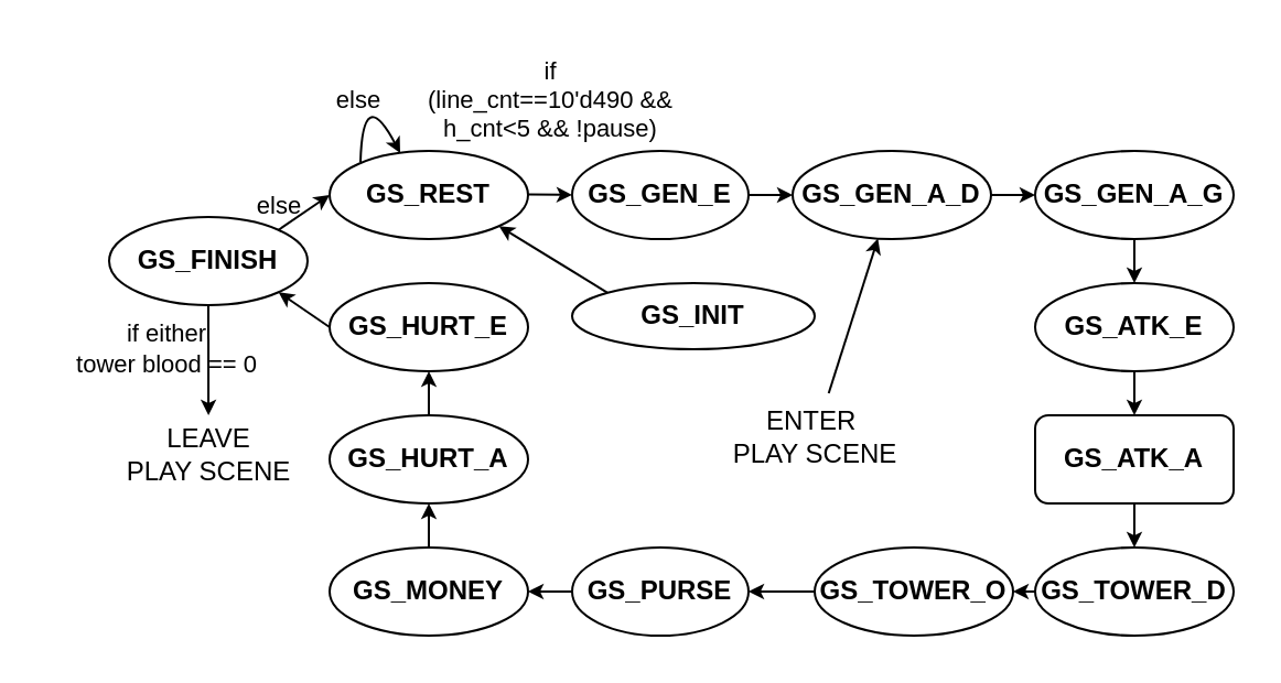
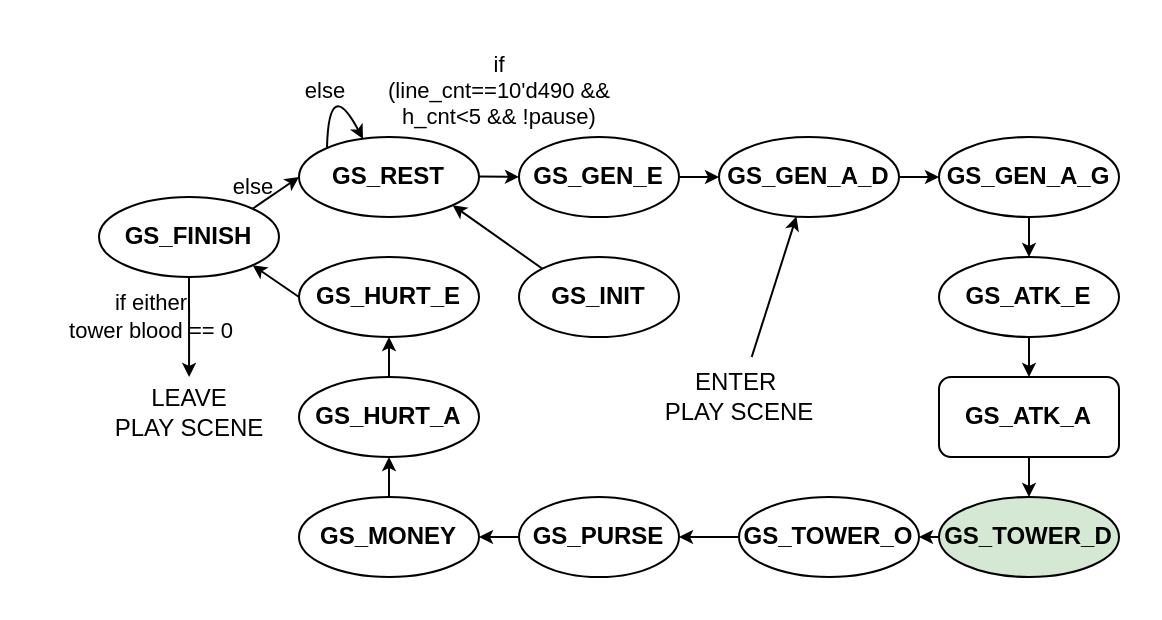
  <mxCell id="0" />
  <mxCell id="1" parent="0" />
  <mxCell id="2" style="edgeStyle=none;shape=connector;rounded=0;orthogonalLoop=1;jettySize=auto;html=1;exitX=0;exitY=0;exitDx=0;exitDy=0;entryX=1;entryY=1;entryDx=0;entryDy=0;strokeColor=default;align=center;verticalAlign=middle;fontFamily=Helvetica;fontSize=11;fontColor=default;labelBackgroundColor=default;startSize=4;endArrow=classic;endSize=4;" parent="1" source="3" target="4" edge="1"><mxGeometry relative="1" as="geometry" /></mxCell>
- <mxCell id="3" value="&lt;b&gt;GS_INIT&lt;/b&gt;" style="ellipse;whiteSpace=wrap;html=1;" parent="1" vertex="1"><mxGeometry x="259" y="128" width="110" height="30" as="geometry" /></mxCell>
+ <mxCell id="3" value="&lt;b&gt;GS_INIT&lt;/b&gt;" style="ellipse;whiteSpace=wrap;html=1;" parent="1" vertex="1"><mxGeometry x="259" y="128" width="80" height="40" as="geometry" /></mxCell>
  <mxCell id="4" value="&lt;b&gt;GS_REST&lt;/b&gt;" style="ellipse;whiteSpace=wrap;html=1;" parent="1" vertex="1"><mxGeometry x="149" y="68" width="90" height="40" as="geometry" /></mxCell>
  <mxCell id="5" style="edgeStyle=none;shape=connector;rounded=0;orthogonalLoop=1;jettySize=auto;html=1;exitX=1;exitY=0.5;exitDx=0;exitDy=0;entryX=0;entryY=0.5;entryDx=0;entryDy=0;strokeColor=default;align=center;verticalAlign=middle;fontFamily=Helvetica;fontSize=11;fontColor=default;labelBackgroundColor=default;startSize=4;endArrow=classic;endSize=4;" parent="1" source="6" target="8" edge="1"><mxGeometry relative="1" as="geometry" /></mxCell>
  <mxCell id="6" value="&lt;b&gt;GS_GEN_E&lt;/b&gt;" style="ellipse;whiteSpace=wrap;html=1;" parent="1" vertex="1"><mxGeometry x="259" y="68" width="80" height="40" as="geometry" /></mxCell>
  <mxCell id="7" style="edgeStyle=none;shape=connector;rounded=0;orthogonalLoop=1;jettySize=auto;html=1;exitX=1;exitY=0.5;exitDx=0;exitDy=0;entryX=0;entryY=0.5;entryDx=0;entryDy=0;strokeColor=default;align=center;verticalAlign=middle;fontFamily=Helvetica;fontSize=11;fontColor=default;labelBackgroundColor=default;startSize=4;endArrow=classic;endSize=4;" parent="1" source="8" target="10" edge="1"><mxGeometry relative="1" as="geometry" /></mxCell>
  <mxCell id="8" value="&lt;b&gt;GS_GEN_A_D&lt;/b&gt;" style="ellipse;whiteSpace=wrap;html=1;" parent="1" vertex="1"><mxGeometry x="359" y="68" width="90" height="40" as="geometry" /></mxCell>
  <mxCell id="9" style="edgeStyle=none;shape=connector;rounded=0;orthogonalLoop=1;jettySize=auto;html=1;exitX=0.5;exitY=1;exitDx=0;exitDy=0;entryX=0.5;entryY=0;entryDx=0;entryDy=0;strokeColor=default;align=center;verticalAlign=middle;fontFamily=Helvetica;fontSize=11;fontColor=default;labelBackgroundColor=default;startSize=4;endArrow=classic;endSize=4;" parent="1" source="10" target="12" edge="1"><mxGeometry relative="1" as="geometry" /></mxCell>
  <mxCell id="10" value="&lt;b&gt;GS_GEN_A_G&lt;/b&gt;" style="ellipse;whiteSpace=wrap;html=1;" parent="1" vertex="1"><mxGeometry x="469" y="68" width="90" height="40" as="geometry" /></mxCell>
  <mxCell id="11" style="edgeStyle=none;shape=connector;rounded=0;orthogonalLoop=1;jettySize=auto;html=1;exitX=0.5;exitY=1;exitDx=0;exitDy=0;entryX=0.5;entryY=0;entryDx=0;entryDy=0;strokeColor=default;align=center;verticalAlign=middle;fontFamily=Helvetica;fontSize=11;fontColor=default;labelBackgroundColor=default;startSize=4;endArrow=classic;endSize=4;" parent="1" source="12" target="14" edge="1"><mxGeometry relative="1" as="geometry" /></mxCell>
  <mxCell id="12" value="&lt;b&gt;GS_ATK_E&lt;/b&gt;" style="ellipse;whiteSpace=wrap;html=1;" parent="1" vertex="1"><mxGeometry x="469" y="128" width="90" height="40" as="geometry" /></mxCell>
  <mxCell id="13" style="edgeStyle=none;shape=connector;rounded=0;orthogonalLoop=1;jettySize=auto;html=1;exitX=0.5;exitY=1;exitDx=0;exitDy=0;strokeColor=default;align=center;verticalAlign=middle;fontFamily=Helvetica;fontSize=11;fontColor=default;labelBackgroundColor=default;startSize=4;endArrow=classic;endSize=4;" parent="1" source="14" target="16" edge="1"><mxGeometry relative="1" as="geometry" /></mxCell>
  <mxCell id="14" value="&lt;b&gt;GS_ATK_A&lt;/b&gt;" style="whiteSpace=wrap;html=1;rounded=1;" parent="1" vertex="1"><mxGeometry x="469" y="188" width="90" height="40" as="geometry" /></mxCell>
  <mxCell id="15" style="edgeStyle=none;shape=connector;rounded=0;orthogonalLoop=1;jettySize=auto;html=1;exitX=0;exitY=0.5;exitDx=0;exitDy=0;entryX=1;entryY=0.5;entryDx=0;entryDy=0;strokeColor=default;align=center;verticalAlign=middle;fontFamily=Helvetica;fontSize=11;fontColor=default;labelBackgroundColor=default;startSize=4;endArrow=classic;endSize=4;" parent="1" source="16" target="18" edge="1"><mxGeometry relative="1" as="geometry" /></mxCell>
- <mxCell id="16" value="&lt;b&gt;GS_TOWER_D&lt;/b&gt;" style="ellipse;whiteSpace=wrap;html=1;" parent="1" vertex="1"><mxGeometry x="469" y="248" width="90" height="40" as="geometry" /></mxCell>
+ <mxCell id="16" value="&lt;b&gt;GS_TOWER_D&lt;/b&gt;" style="ellipse;whiteSpace=wrap;html=1;fillColor=#d5e8d4;" parent="1" vertex="1"><mxGeometry x="469" y="248" width="90" height="40" as="geometry" /></mxCell>
  <mxCell id="17" style="edgeStyle=none;shape=connector;rounded=0;orthogonalLoop=1;jettySize=auto;html=1;exitX=0;exitY=0.5;exitDx=0;exitDy=0;entryX=1;entryY=0.5;entryDx=0;entryDy=0;strokeColor=default;align=center;verticalAlign=middle;fontFamily=Helvetica;fontSize=11;fontColor=default;labelBackgroundColor=default;startSize=4;endArrow=classic;endSize=4;" parent="1" source="18" target="20" edge="1"><mxGeometry relative="1" as="geometry" /></mxCell>
  <mxCell id="18" value="&lt;b&gt;GS_TOWER_O&lt;/b&gt;" style="ellipse;whiteSpace=wrap;html=1;" parent="1" vertex="1"><mxGeometry x="369" y="248" width="90" height="40" as="geometry" /></mxCell>
  <mxCell id="19" style="edgeStyle=none;shape=connector;rounded=0;orthogonalLoop=1;jettySize=auto;html=1;exitX=0;exitY=0.5;exitDx=0;exitDy=0;entryX=1;entryY=0.5;entryDx=0;entryDy=0;strokeColor=default;align=center;verticalAlign=middle;fontFamily=Helvetica;fontSize=11;fontColor=default;labelBackgroundColor=default;startSize=4;endArrow=classic;endSize=4;" parent="1" source="20" target="22" edge="1"><mxGeometry relative="1" as="geometry" /></mxCell>
  <mxCell id="20" value="&lt;b&gt;GS_PURSE&lt;/b&gt;" style="ellipse;whiteSpace=wrap;html=1;" parent="1" vertex="1"><mxGeometry x="259" y="248" width="80" height="40" as="geometry" /></mxCell>
  <mxCell id="21" style="edgeStyle=none;shape=connector;rounded=0;orthogonalLoop=1;jettySize=auto;html=1;exitX=0.5;exitY=0;exitDx=0;exitDy=0;entryX=0.5;entryY=1;entryDx=0;entryDy=0;strokeColor=default;align=center;verticalAlign=middle;fontFamily=Helvetica;fontSize=11;fontColor=default;labelBackgroundColor=default;startSize=4;endArrow=classic;endSize=4;" parent="1" source="22" target="26" edge="1"><mxGeometry relative="1" as="geometry" /></mxCell>
  <mxCell id="22" value="&lt;b&gt;GS_MONEY&lt;/b&gt;" style="ellipse;whiteSpace=wrap;html=1;" parent="1" vertex="1"><mxGeometry x="149" y="248" width="90" height="40" as="geometry" /></mxCell>
  <mxCell id="23" style="edgeStyle=none;shape=connector;rounded=0;orthogonalLoop=1;jettySize=auto;html=1;exitX=0;exitY=0.5;exitDx=0;exitDy=0;entryX=1;entryY=1;entryDx=0;entryDy=0;strokeColor=default;align=center;verticalAlign=middle;fontFamily=Helvetica;fontSize=11;fontColor=default;labelBackgroundColor=default;startSize=4;endArrow=classic;endSize=4;" parent="1" source="24" target="29" edge="1"><mxGeometry relative="1" as="geometry" /></mxCell>
  <mxCell id="24" value="&lt;b&gt;GS_HURT_E&lt;/b&gt;" style="ellipse;whiteSpace=wrap;html=1;" parent="1" vertex="1"><mxGeometry x="149" y="128" width="90" height="40" as="geometry" /></mxCell>
  <mxCell id="25" style="edgeStyle=none;shape=connector;rounded=0;orthogonalLoop=1;jettySize=auto;html=1;exitX=0.5;exitY=0;exitDx=0;exitDy=0;strokeColor=default;align=center;verticalAlign=middle;fontFamily=Helvetica;fontSize=11;fontColor=default;labelBackgroundColor=default;startSize=4;endArrow=classic;endSize=4;" parent="1" source="26" target="24" edge="1"><mxGeometry relative="1" as="geometry" /></mxCell>
  <mxCell id="26" value="&lt;b&gt;GS_HURT_A&lt;/b&gt;" style="ellipse;whiteSpace=wrap;html=1;" parent="1" vertex="1"><mxGeometry x="149" y="188" width="90" height="40" as="geometry" /></mxCell>
  <mxCell id="27" style="edgeStyle=none;shape=connector;rounded=0;orthogonalLoop=1;jettySize=auto;html=1;exitX=1;exitY=0;exitDx=0;exitDy=0;entryX=0;entryY=0.5;entryDx=0;entryDy=0;strokeColor=default;align=center;verticalAlign=middle;fontFamily=Helvetica;fontSize=11;fontColor=default;labelBackgroundColor=default;startSize=4;endArrow=classic;endSize=4;" parent="1" source="29" target="4" edge="1"><mxGeometry relative="1" as="geometry" /></mxCell>
  <mxCell id="28" style="edgeStyle=none;shape=connector;rounded=0;orthogonalLoop=1;jettySize=auto;html=1;exitX=0.5;exitY=1;exitDx=0;exitDy=0;strokeColor=default;align=center;verticalAlign=middle;fontFamily=Helvetica;fontSize=11;fontColor=default;labelBackgroundColor=default;startSize=4;endArrow=classic;endSize=4;" parent="1" source="29" edge="1"><mxGeometry relative="1" as="geometry"><mxPoint x="94.059" y="188" as="targetPoint" /></mxGeometry></mxCell>
  <mxCell id="29" value="&lt;b&gt;GS_FINISH&lt;/b&gt;" style="ellipse;whiteSpace=wrap;html=1;" parent="1" vertex="1"><mxGeometry x="49" y="98" width="90" height="40" as="geometry" /></mxCell>
  <mxCell id="30" value="" style="endArrow=classic;html=1;rounded=0;endSize=4;startSize=4;" parent="1" source="31" target="8" edge="1"><mxGeometry width="50" height="50" relative="1" as="geometry"><mxPoint x="379" y="218" as="sourcePoint" /><mxPoint x="419" y="218" as="targetPoint" /></mxGeometry></mxCell>
  <mxCell id="31" value="ENTER&amp;nbsp;&lt;div&gt;PLAY SCENE&lt;/div&gt;" style="text;html=1;align=center;verticalAlign=middle;resizable=0;points=[];autosize=1;strokeColor=none;fillColor=none;" parent="1" vertex="1"><mxGeometry x="319" y="178" width="100" height="40" as="geometry" /></mxCell>
  <mxCell id="32" value="" style="endArrow=classic;html=1;rounded=0;endSize=4;entryX=0;entryY=0.5;entryDx=0;entryDy=0;" parent="1" target="6" edge="1"><mxGeometry width="50" height="50" relative="1" as="geometry"><mxPoint x="239" y="87.73" as="sourcePoint" /><mxPoint x="249" y="88" as="targetPoint" /></mxGeometry></mxCell>
  <mxCell id="33" style="edgeStyle=none;shape=connector;rounded=0;orthogonalLoop=1;jettySize=auto;html=1;exitX=1;exitY=0;exitDx=0;exitDy=0;strokeColor=default;align=center;verticalAlign=middle;fontFamily=Helvetica;fontSize=11;fontColor=default;labelBackgroundColor=default;startSize=4;endArrow=classic;endSize=4;" parent="1" source="29" target="29" edge="1"><mxGeometry relative="1" as="geometry" /></mxCell>
  <mxCell id="34" value="if either&lt;div&gt;tower blood == 0&lt;/div&gt;" style="text;html=1;align=center;verticalAlign=middle;resizable=0;points=[];autosize=1;strokeColor=none;fillColor=none;fontFamily=Helvetica;fontSize=11;fontColor=default;labelBackgroundColor=none;" parent="1" vertex="1"><mxGeometry x="20" y="138" width="110" height="40" as="geometry" /></mxCell>
  <mxCell id="35" value="LEAVE&lt;div&gt;PLAY SCENE&lt;/div&gt;" style="text;html=1;align=center;verticalAlign=middle;resizable=0;points=[];autosize=1;strokeColor=none;fillColor=none;" parent="1" vertex="1"><mxGeometry x="44" y="186" width="100" height="40" as="geometry" /></mxCell>
  <mxCell id="36" value="else" style="text;html=1;align=center;verticalAlign=middle;resizable=0;points=[];autosize=1;strokeColor=none;fillColor=none;fontFamily=Helvetica;fontSize=11;fontColor=default;labelBackgroundColor=none;" parent="1" vertex="1"><mxGeometry x="106" y="78" width="40" height="30" as="geometry" /></mxCell>
  <mxCell id="37" value="" style="curved=1;endArrow=classic;html=1;rounded=0;strokeColor=default;align=center;verticalAlign=middle;fontFamily=Helvetica;fontSize=11;fontColor=default;labelBackgroundColor=default;startSize=4;endSize=4;" parent="1" edge="1"><mxGeometry width="50" height="50" relative="1" as="geometry"><mxPoint x="163" y="73" as="sourcePoint" /><mxPoint x="181" y="69" as="targetPoint" /><Array as="points"><mxPoint x="164" y="37" /></Array></mxGeometry></mxCell>
  <mxCell id="38" value="else" style="text;html=1;align=center;verticalAlign=middle;resizable=0;points=[];autosize=1;strokeColor=none;fillColor=none;fontFamily=Helvetica;fontSize=11;fontColor=default;labelBackgroundColor=default;" parent="1" vertex="1"><mxGeometry x="142" y="30" width="40" height="30" as="geometry" /></mxCell>
  <mxCell id="39" value="&lt;div&gt;if&lt;/div&gt;(line_cnt==10'd490 &amp;amp;&amp;amp;&lt;div&gt;h_cnt&amp;lt;5 &amp;amp;&amp;amp; !pause)&lt;/div&gt;" style="text;html=1;align=center;verticalAlign=middle;resizable=0;points=[];autosize=1;strokeColor=none;fillColor=none;fontFamily=Helvetica;fontSize=11;fontColor=default;labelBackgroundColor=none;" parent="1" vertex="1"><mxGeometry x="184" y="20" width="130" height="50" as="geometry" /></mxCell>
